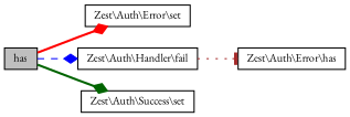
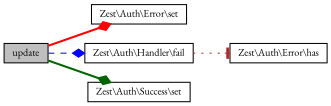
  digraph {
    rankdir=LR
    fontname="EB Garamond"
    node [color=black fillcolor=white fontname="EB Garamond" fontsize=10 shape=record style=filled]
    edge [fontname="EB Garamond" fontsize=10 labelfontname=Helvetica labelfontsize=10 style=bold arrowhead=diamond]
-   n1 [fillcolor=grey75 fontcolor=black height=0.2 label=has width=0.4]
+   n1 [fillcolor=grey75 fontcolor=black height=0.2 label=update width=0.4]
    n2 [height=0.2 label="Zest\\Auth\\Error\\set" width=0.4]
    n3 [height=0.2 label="Zest\\Auth\\Handler\\fail" width=0.4]
    n4 [height=0.2 label="Zest\\Auth\\Success\\set" width=0.4]
    n5 [height=0.2 label="Zest\\Auth\\Error\\has" width=0.4]
    n1 -> n2 [color=red]
    n1 -> n3 [color=blue style=dashed]
    n1 -> n4 [color=darkgreen]
    n3 -> n5 [color=brown style=dotted arrowhead=tee]
  }
